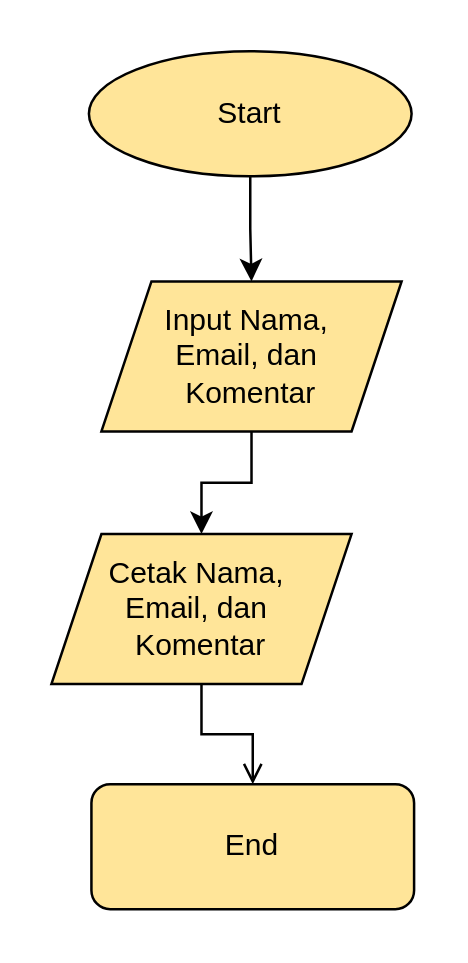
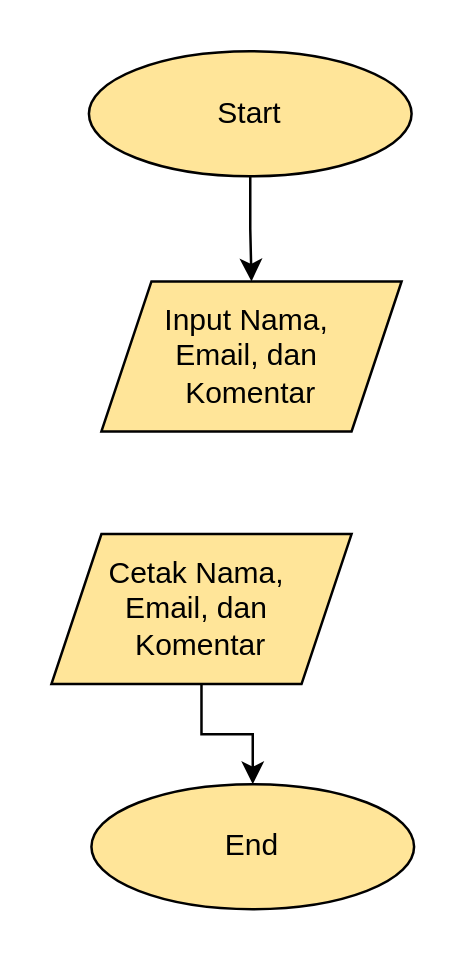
  <mxCell id="0" />
  <mxCell id="1" parent="0" />
  <mxCell id="2" value="" style="edgeStyle=orthogonalEdgeStyle;rounded=0;orthogonalLoop=1;jettySize=auto;html=1;" edge="1" parent="1" source="3" target="5"><mxGeometry relative="1" as="geometry" /></mxCell>
  <mxCell id="3" value="Start" style="ellipse;whiteSpace=wrap;html=1;fillColor=#FFE599;" vertex="1" parent="1"><mxGeometry x="35" y="20" width="129" height="50" as="geometry" /></mxCell>
- <mxCell id="4" value="" style="edgeStyle=orthogonalEdgeStyle;rounded=0;orthogonalLoop=1;jettySize=auto;html=1;" edge="1" parent="1" source="5" target="7"><mxGeometry relative="1" as="geometry" /></mxCell>
  <mxCell id="5" value="Input Nama,&amp;nbsp;&lt;div&gt;Email, dan&amp;nbsp;&lt;/div&gt;&lt;div&gt;Komentar&lt;/div&gt;" style="shape=parallelogram;perimeter=parallelogramPerimeter;whiteSpace=wrap;html=1;fixedSize=1;fillColor=#FFE599;" vertex="1" parent="1"><mxGeometry x="40" y="112" width="120" height="60" as="geometry" /></mxCell>
- <mxCell id="6" value="" style="edgeStyle=orthogonalEdgeStyle;rounded=0;orthogonalLoop=1;jettySize=auto;html=1;endArrow=open;" edge="1" parent="1" source="7" target="8"><mxGeometry relative="1" as="geometry" /></mxCell>
+ <mxCell id="6" value="" style="edgeStyle=orthogonalEdgeStyle;rounded=0;orthogonalLoop=1;jettySize=auto;html=1;" edge="1" parent="1" source="7" target="8"><mxGeometry relative="1" as="geometry" /></mxCell>
  <mxCell id="7" value="Cetak Nama,&amp;nbsp;&lt;div&gt;Email, dan&amp;nbsp;&lt;/div&gt;&lt;div&gt;Komentar&lt;/div&gt;" style="shape=parallelogram;perimeter=parallelogramPerimeter;whiteSpace=wrap;html=1;fixedSize=1;fillColor=#FFE599;" vertex="1" parent="1"><mxGeometry x="20" y="213" width="120" height="60" as="geometry" /></mxCell>
- <mxCell id="8" value="End" style="whiteSpace=wrap;html=1;fillColor=#FFE599;rounded=1;" vertex="1" parent="1"><mxGeometry x="36" y="313" width="129" height="50" as="geometry" /></mxCell>
+ <mxCell id="8" value="End" style="ellipse;whiteSpace=wrap;html=1;fillColor=#FFE599;" vertex="1" parent="1"><mxGeometry x="36" y="313" width="129" height="50" as="geometry" /></mxCell>
